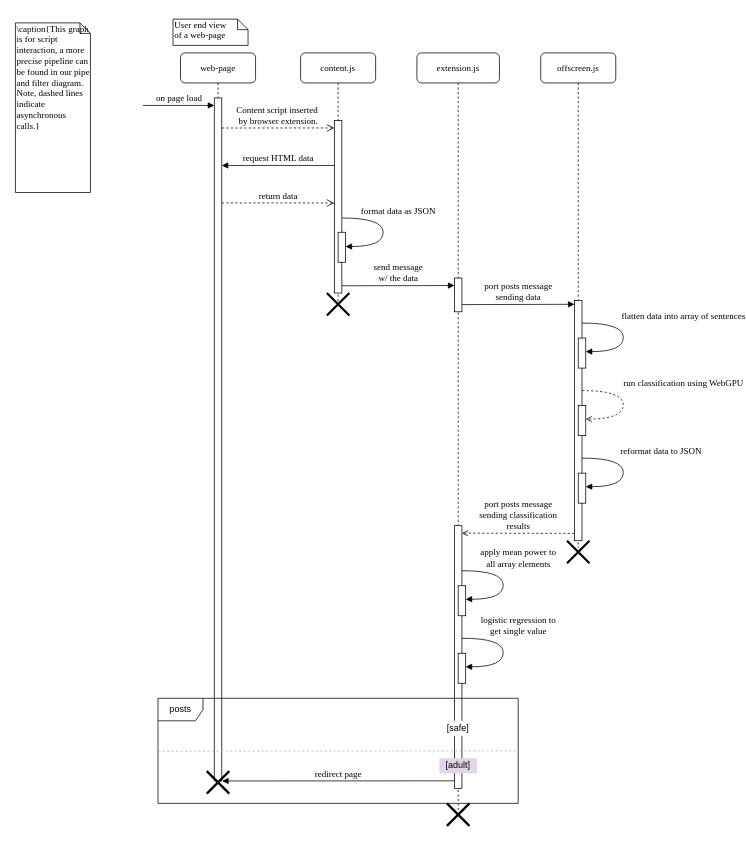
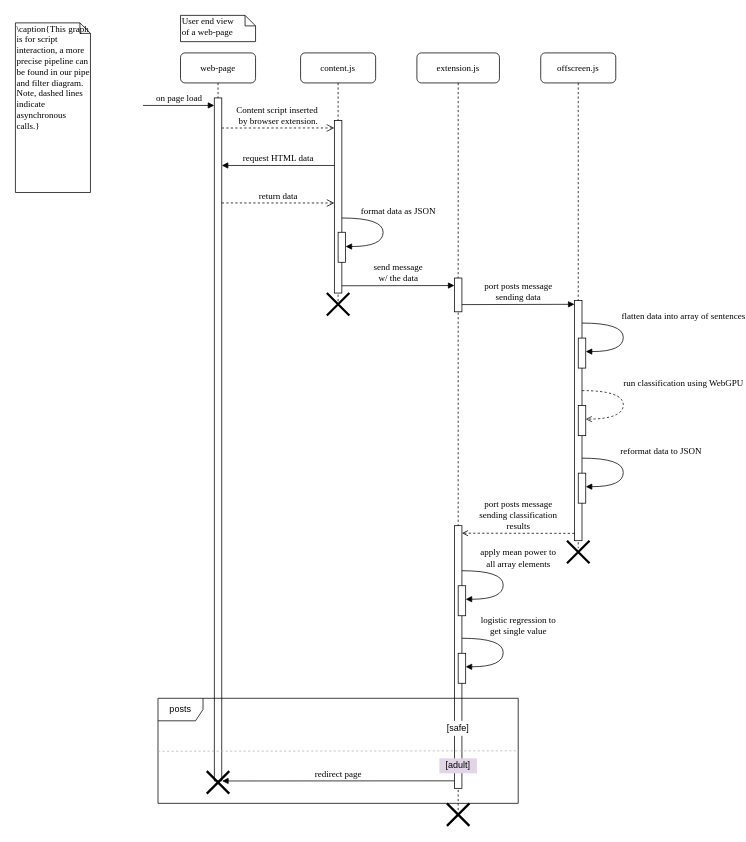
  <mxCell id="0" />
  <mxCell id="1" parent="0" />
  <mxCell id="2" value="extension.js" style="shape=umlLifeline;perimeter=lifelinePerimeter;whiteSpace=wrap;html=1;container=1;collapsible=0;recursiveResize=0;outlineConnect=0;rounded=1;shadow=0;comic=0;labelBackgroundColor=none;strokeWidth=1;fontFamily=Verdana;fontSize=12;align=center;" parent="1" vertex="1"><mxGeometry x="555" y="70" width="110" height="1010" as="geometry" /></mxCell>
  <mxCell id="3" value="" style="html=1;points=[];perimeter=orthogonalPerimeter;rounded=0;shadow=0;comic=0;labelBackgroundColor=none;strokeWidth=1;fontFamily=Verdana;fontSize=12;align=center;" parent="2" vertex="1"><mxGeometry x="50" y="300" width="10" height="45" as="geometry" /></mxCell>
  <mxCell id="4" value="" style="html=1;points=[];perimeter=orthogonalPerimeter;rounded=0;shadow=0;comic=0;labelBackgroundColor=none;strokeWidth=1;fontFamily=Verdana;fontSize=12;align=center;" parent="2" vertex="1"><mxGeometry x="50" y="630" width="10" height="350" as="geometry" /></mxCell>
  <mxCell id="5" value="" style="html=1;points=[];perimeter=orthogonalPerimeter;rounded=0;shadow=0;comic=0;labelBackgroundColor=none;strokeWidth=1;fontFamily=Verdana;fontSize=12;align=center;" parent="2" vertex="1"><mxGeometry x="55" y="710.02" width="10" height="40" as="geometry" /></mxCell>
  <mxCell id="6" value="apply mean power to&lt;br&gt;all array elements" style="html=1;verticalAlign=bottom;endArrow=block;labelBackgroundColor=none;fontFamily=Verdana;fontSize=12;elbow=vertical;edgeStyle=orthogonalEdgeStyle;curved=1;entryX=1;entryY=0.286;entryPerimeter=0;exitX=1.038;exitY=0.345;exitPerimeter=0;" parent="2" edge="1"><mxGeometry x="-0.231" y="20" relative="1" as="geometry"><mxPoint x="60" y="690.02" as="sourcePoint" /><mxPoint x="65" y="728.02" as="targetPoint" /><Array as="points"><mxPoint x="115" y="690.02" /><mxPoint x="115" y="728.02" /></Array><mxPoint as="offset" /></mxGeometry></mxCell>
  <mxCell id="7" value="" style="html=1;points=[];perimeter=orthogonalPerimeter;rounded=0;shadow=0;comic=0;labelBackgroundColor=none;strokeWidth=1;fontFamily=Verdana;fontSize=12;align=center;" parent="2" vertex="1"><mxGeometry x="55" y="800" width="10" height="40" as="geometry" /></mxCell>
  <mxCell id="8" value="logistic regression to &lt;br&gt;get single value" style="html=1;verticalAlign=bottom;endArrow=block;labelBackgroundColor=none;fontFamily=Verdana;fontSize=12;elbow=vertical;edgeStyle=orthogonalEdgeStyle;curved=1;entryX=1;entryY=0.286;entryPerimeter=0;exitX=1.038;exitY=0.345;exitPerimeter=0;" parent="2" edge="1"><mxGeometry x="-0.231" y="20" relative="1" as="geometry"><mxPoint x="60" y="780" as="sourcePoint" /><mxPoint x="65" y="818" as="targetPoint" /><Array as="points"><mxPoint x="115" y="780" /><mxPoint x="115" y="818" /></Array><mxPoint as="offset" /></mxGeometry></mxCell>
  <mxCell id="9" value="[safe]" style="rounded=0;whiteSpace=wrap;html=1;strokeColor=none;" parent="2" vertex="1"><mxGeometry x="30" y="890" width="50" height="20" as="geometry" /></mxCell>
  <mxCell id="10" value="" style="shape=umlDestroy;whiteSpace=wrap;html=1;strokeWidth=3;targetShapes=umlLifeline;" vertex="1" parent="2"><mxGeometry x="40" y="1000" width="30" height="30" as="geometry" /></mxCell>
  <mxCell id="11" value="offscreen.js" style="shape=umlLifeline;perimeter=lifelinePerimeter;whiteSpace=wrap;html=1;container=1;collapsible=0;recursiveResize=0;outlineConnect=0;rounded=1;shadow=0;comic=0;labelBackgroundColor=none;strokeWidth=1;fontFamily=Verdana;fontSize=12;align=center;" parent="1" vertex="1"><mxGeometry x="720" y="70" width="100" height="660" as="geometry" /></mxCell>
  <mxCell id="12" value="" style="html=1;points=[];perimeter=orthogonalPerimeter;rounded=0;shadow=0;comic=0;labelBackgroundColor=none;strokeWidth=1;fontFamily=Verdana;fontSize=12;align=center;" parent="11" vertex="1"><mxGeometry x="45" y="330" width="10" height="320" as="geometry" /></mxCell>
  <mxCell id="13" value="" style="html=1;points=[];perimeter=orthogonalPerimeter;rounded=0;shadow=0;comic=0;labelBackgroundColor=none;strokeWidth=1;fontFamily=Verdana;fontSize=12;align=center;" parent="11" vertex="1"><mxGeometry x="50" y="380" width="10" height="40" as="geometry" /></mxCell>
  <mxCell id="14" value="run classification using WebGPU" style="html=1;verticalAlign=bottom;endArrow=open;labelBackgroundColor=none;fontFamily=Verdana;fontSize=12;elbow=vertical;edgeStyle=orthogonalEdgeStyle;curved=1;entryX=1;entryY=0.286;entryPerimeter=0;exitX=1.038;exitY=0.345;exitPerimeter=0;dashed=1;endFill=0;" parent="11" edge="1"><mxGeometry x="-0.231" y="80" relative="1" as="geometry"><mxPoint x="55" y="450" as="sourcePoint" /><mxPoint x="60" y="488.02" as="targetPoint" /><Array as="points"><mxPoint x="110" y="450" /><mxPoint x="110" y="488" /></Array><mxPoint as="offset" /></mxGeometry></mxCell>
  <mxCell id="15" value="flatten data into array of sentences" style="html=1;verticalAlign=bottom;endArrow=block;labelBackgroundColor=none;fontFamily=Verdana;fontSize=12;elbow=vertical;edgeStyle=orthogonalEdgeStyle;curved=1;entryX=1;entryY=0.286;entryPerimeter=0;exitX=1.038;exitY=0.345;exitPerimeter=0;" parent="11" edge="1"><mxGeometry x="-0.231" y="80" relative="1" as="geometry"><mxPoint x="55" y="360" as="sourcePoint" /><mxPoint x="60" y="398" as="targetPoint" /><Array as="points"><mxPoint x="110" y="360" /><mxPoint x="110" y="398" /></Array><mxPoint as="offset" /></mxGeometry></mxCell>
  <mxCell id="16" value="" style="html=1;points=[];perimeter=orthogonalPerimeter;rounded=0;shadow=0;comic=0;labelBackgroundColor=none;strokeWidth=1;fontFamily=Verdana;fontSize=12;align=center;" parent="11" vertex="1"><mxGeometry x="50" y="470" width="10" height="40" as="geometry" /></mxCell>
  <mxCell id="17" value="reformat data to JSON " style="html=1;verticalAlign=bottom;endArrow=block;labelBackgroundColor=none;fontFamily=Verdana;fontSize=12;elbow=vertical;edgeStyle=orthogonalEdgeStyle;curved=1;entryX=1;entryY=0.286;entryPerimeter=0;exitX=1.038;exitY=0.345;exitPerimeter=0;" parent="11" edge="1"><mxGeometry x="-0.231" y="50" relative="1" as="geometry"><mxPoint x="55" y="540" as="sourcePoint" /><mxPoint x="60" y="578.02" as="targetPoint" /><Array as="points"><mxPoint x="110" y="540" /><mxPoint x="110" y="578" /></Array><mxPoint as="offset" /></mxGeometry></mxCell>
  <mxCell id="18" value="" style="html=1;points=[];perimeter=orthogonalPerimeter;rounded=0;shadow=0;comic=0;labelBackgroundColor=none;strokeWidth=1;fontFamily=Verdana;fontSize=12;align=center;" parent="11" vertex="1"><mxGeometry x="50" y="560" width="10" height="40" as="geometry" /></mxCell>
  <mxCell id="19" value="port posts message&lt;br&gt;sending data" style="html=1;verticalAlign=bottom;endArrow=block;entryX=0;entryY=0;labelBackgroundColor=none;fontFamily=Verdana;fontSize=12;edgeStyle=elbowEdgeStyle;elbow=vertical;" parent="11" edge="1"><mxGeometry relative="1" as="geometry"><mxPoint x="-105" y="335.387" as="sourcePoint" /><mxPoint x="45" y="335.31" as="targetPoint" /></mxGeometry></mxCell>
  <mxCell id="20" value="web-page" style="shape=umlLifeline;perimeter=lifelinePerimeter;whiteSpace=wrap;html=1;container=1;collapsible=0;recursiveResize=0;outlineConnect=0;rounded=1;shadow=0;comic=0;labelBackgroundColor=none;strokeWidth=1;fontFamily=Verdana;fontSize=12;align=center;" parent="1" vertex="1"><mxGeometry x="240" y="70" width="100" height="970" as="geometry" /></mxCell>
  <mxCell id="21" value="" style="html=1;points=[];perimeter=orthogonalPerimeter;rounded=0;shadow=0;comic=0;labelBackgroundColor=none;strokeWidth=1;fontFamily=Verdana;fontSize=12;align=center;" parent="20" vertex="1"><mxGeometry x="45" y="60" width="10" height="910" as="geometry" /></mxCell>
  <mxCell id="22" value="&lt;div&gt;on page load&lt;/div&gt;" style="html=1;verticalAlign=bottom;endArrow=block;labelBackgroundColor=none;fontFamily=Verdana;fontSize=12;edgeStyle=elbowEdgeStyle;elbow=vertical;" parent="20" edge="1"><mxGeometry relative="1" as="geometry"><mxPoint x="-50" y="70" as="sourcePoint" /><mxPoint x="45" y="70.25" as="targetPoint" /></mxGeometry></mxCell>
  <mxCell id="23" value="content.js" style="shape=umlLifeline;perimeter=lifelinePerimeter;whiteSpace=wrap;html=1;container=1;collapsible=0;recursiveResize=0;outlineConnect=0;rounded=1;shadow=0;comic=0;labelBackgroundColor=none;strokeWidth=1;fontFamily=Verdana;fontSize=12;align=center;" parent="1" vertex="1"><mxGeometry x="400" y="70" width="100" height="340" as="geometry" /></mxCell>
  <mxCell id="24" value="" style="html=1;points=[];perimeter=orthogonalPerimeter;rounded=0;shadow=0;comic=0;labelBackgroundColor=none;strokeWidth=1;fontFamily=Verdana;fontSize=12;align=center;" parent="23" vertex="1"><mxGeometry x="45" y="90" width="10" height="230" as="geometry" /></mxCell>
  <mxCell id="25" value="&lt;br&gt;format data as JSON" style="html=1;verticalAlign=bottom;endArrow=block;labelBackgroundColor=none;fontFamily=Verdana;fontSize=12;elbow=vertical;edgeStyle=orthogonalEdgeStyle;curved=1;entryX=1;entryY=0.286;entryPerimeter=0;exitX=1.038;exitY=0.345;exitPerimeter=0;" parent="23" edge="1"><mxGeometry x="-0.231" y="-20" relative="1" as="geometry"><mxPoint x="55" y="220" as="sourcePoint" /><mxPoint x="60" y="258" as="targetPoint" /><Array as="points"><mxPoint x="110" y="220" /><mxPoint x="110" y="258" /></Array><mxPoint x="40" as="offset" /></mxGeometry></mxCell>
  <mxCell id="26" value="" style="html=1;points=[];perimeter=orthogonalPerimeter;rounded=0;shadow=0;comic=0;labelBackgroundColor=none;strokeWidth=1;fontFamily=Verdana;fontSize=12;align=center;" parent="23" vertex="1"><mxGeometry x="50" y="239" width="10" height="40" as="geometry" /></mxCell>
  <mxCell id="27" value="send message&lt;br&gt;w/ the data" style="html=1;verticalAlign=bottom;endArrow=block;entryX=0;entryY=0;labelBackgroundColor=none;fontFamily=Verdana;fontSize=12;edgeStyle=elbowEdgeStyle;elbow=vertical;" parent="23" edge="1"><mxGeometry relative="1" as="geometry"><mxPoint x="55" y="310.297" as="sourcePoint" /><mxPoint x="205" y="310.22" as="targetPoint" /></mxGeometry></mxCell>
  <mxCell id="28" value="&lt;div&gt;return data&lt;/div&gt;" style="html=1;verticalAlign=bottom;endArrow=open;entryX=0;entryY=0;labelBackgroundColor=none;fontFamily=Verdana;fontSize=12;edgeStyle=elbowEdgeStyle;elbow=vertical;dashed=1;endSize=8;endFill=0;" parent="23" edge="1"><mxGeometry relative="1" as="geometry"><mxPoint x="-105" y="199.927" as="sourcePoint" /><mxPoint x="45" y="199.85" as="targetPoint" /></mxGeometry></mxCell>
- <mxCell id="29" value="&lt;div&gt;User end view&lt;/div&gt;&lt;div&gt;of a web-page&lt;br&gt;&lt;/div&gt;" style="shape=note;whiteSpace=wrap;html=1;size=14;verticalAlign=top;align=left;spacingTop=-6;rounded=0;shadow=0;comic=0;labelBackgroundColor=none;strokeWidth=1;fontFamily=Verdana;fontSize=12" parent="1" vertex="1"><mxGeometry x="230" y="25" width="100" height="35" as="geometry" /></mxCell>
+ <mxCell id="29" value="&lt;div&gt;User end view&lt;/div&gt;&lt;div&gt;of a web-page&lt;br&gt;&lt;/div&gt;" style="shape=note;whiteSpace=wrap;html=1;size=14;verticalAlign=top;align=left;spacingTop=-6;rounded=0;shadow=0;comic=0;labelBackgroundColor=none;strokeWidth=1;fontFamily=Verdana;fontSize=12" parent="1" vertex="1"><mxGeometry x="240" y="20" width="100" height="35" as="geometry" /></mxCell>
  <mxCell id="30" value="&lt;div&gt;Content script inserted&amp;nbsp;&lt;/div&gt;&lt;div&gt;by browser extension.&lt;br&gt;&lt;/div&gt;" style="html=1;verticalAlign=bottom;endArrow=open;entryX=0;entryY=0;labelBackgroundColor=none;fontFamily=Verdana;fontSize=12;edgeStyle=elbowEdgeStyle;elbow=vertical;dashed=1;endSize=8;endFill=0;" parent="1" edge="1"><mxGeometry relative="1" as="geometry"><mxPoint x="295" y="170.077" as="sourcePoint" /><mxPoint x="445" y="170" as="targetPoint" /></mxGeometry></mxCell>
  <mxCell id="31" value="request HTML data" style="html=1;verticalAlign=bottom;endArrow=block;labelBackgroundColor=none;fontFamily=Verdana;fontSize=12;edgeStyle=elbowEdgeStyle;elbow=vertical;" parent="1" edge="1"><mxGeometry relative="1" as="geometry"><mxPoint x="445" y="219.997" as="sourcePoint" /><mxPoint x="295" y="220.29" as="targetPoint" /></mxGeometry></mxCell>
  <mxCell id="32" value="port posts message&lt;br&gt;sending classification&lt;br&gt;results" style="html=1;verticalAlign=bottom;endArrow=open;labelBackgroundColor=none;fontFamily=Verdana;fontSize=12;edgeStyle=elbowEdgeStyle;elbow=vertical;dashed=1;endFill=0;" parent="1" edge="1"><mxGeometry relative="1" as="geometry"><mxPoint x="765" y="710.237" as="sourcePoint" /><mxPoint x="615" y="710.53" as="targetPoint" /></mxGeometry></mxCell>
  <mxCell id="33" value="\caption{This graph is for script interaction, a more precise pipeline can be found in our pipe and filter diagram. Note, dashed lines indicate asynchronous calls.}" style="shape=note;whiteSpace=wrap;html=1;size=14;verticalAlign=top;align=left;spacingTop=-6;rounded=0;shadow=0;comic=0;labelBackgroundColor=none;strokeWidth=1;fontFamily=Verdana;fontSize=12" parent="1" vertex="1"><mxGeometry x="20" y="30" width="100" height="226" as="geometry" /></mxCell>
  <mxCell id="34" value="posts" style="shape=umlFrame;whiteSpace=wrap;html=1;pointerEvents=0;" parent="1" vertex="1"><mxGeometry x="210" y="930" width="480" height="140" as="geometry" /></mxCell>
  <mxCell id="35" value="redirect page" style="html=1;verticalAlign=bottom;endArrow=block;labelBackgroundColor=none;fontFamily=Verdana;fontSize=12;edgeStyle=elbowEdgeStyle;elbow=vertical;exitX=-0.09;exitY=0.828;exitDx=0;exitDy=0;exitPerimeter=0;" parent="1" edge="1"><mxGeometry relative="1" as="geometry"><mxPoint x="604.55" y="1040" as="sourcePoint" /><mxPoint x="295.45" y="1040.2" as="targetPoint" /><Array as="points"><mxPoint x="605.45" y="1040.2" /></Array></mxGeometry></mxCell>
  <mxCell id="36" value="[adult]" style="rounded=0;whiteSpace=wrap;html=1;strokeColor=none;fillColor=#e1d5e7;" parent="1" vertex="1"><mxGeometry x="585" y="1010" width="50" height="20" as="geometry" /></mxCell>
  <mxCell id="37" value="" style="endArrow=none;dashed=1;html=1;rounded=0;exitX=0.001;exitY=0.562;exitDx=0;exitDy=0;exitPerimeter=0;entryX=1.001;entryY=0.558;entryDx=0;entryDy=0;entryPerimeter=0;fillColor=#bac8d3;strokeColor=#B3B3B3;" edge="1" parent="1"><mxGeometry width="50" height="50" relative="1" as="geometry"><mxPoint x="210" y="1000.56" as="sourcePoint" /><mxPoint x="690" y="1000" as="targetPoint" /></mxGeometry></mxCell>
  <mxCell id="38" value="" style="shape=umlDestroy;whiteSpace=wrap;html=1;strokeWidth=3;targetShapes=umlLifeline;" vertex="1" parent="1"><mxGeometry x="275" y="1027" width="30" height="30" as="geometry" /></mxCell>
  <mxCell id="39" value="" style="shape=umlDestroy;whiteSpace=wrap;html=1;strokeWidth=3;targetShapes=umlLifeline;" vertex="1" parent="1"><mxGeometry x="435" y="390" width="30" height="30" as="geometry" /></mxCell>
  <mxCell id="40" value="" style="shape=umlDestroy;whiteSpace=wrap;html=1;strokeWidth=3;targetShapes=umlLifeline;" vertex="1" parent="1"><mxGeometry x="755" y="720" width="30" height="30" as="geometry" /></mxCell>
